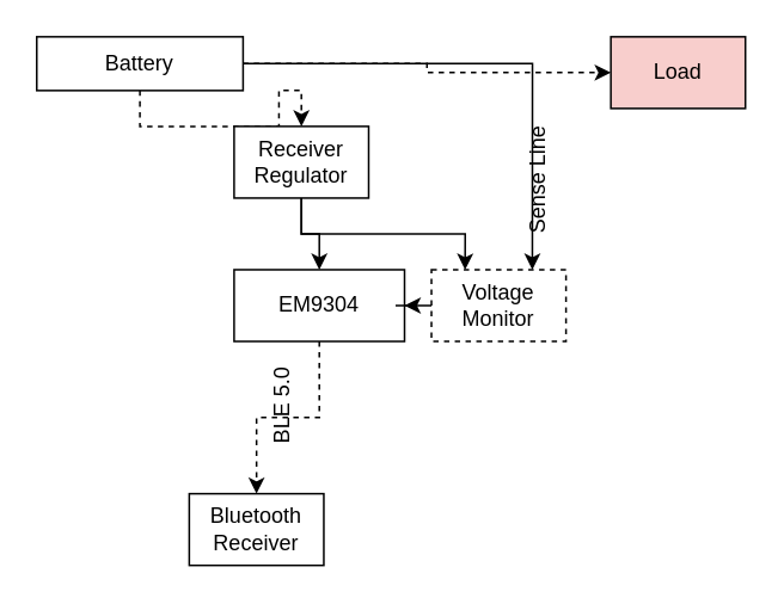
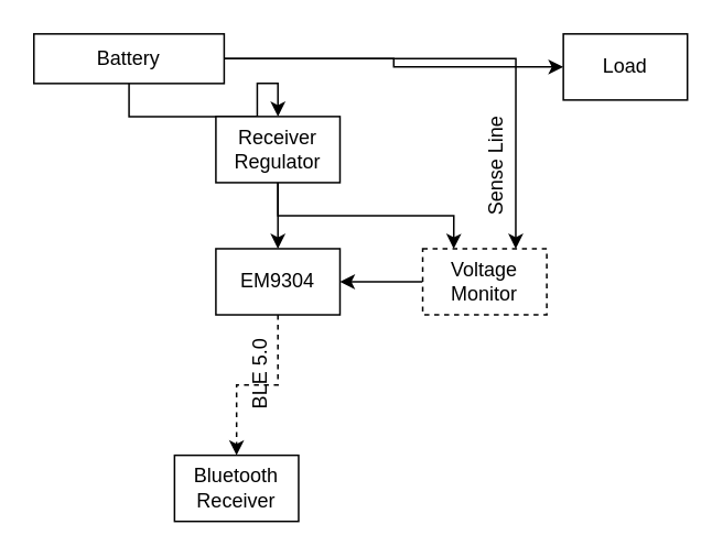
  <mxCell id="0" />
  <mxCell id="1" parent="0" />
- <mxCell id="2" style="edgeStyle=orthogonalEdgeStyle;rounded=0;orthogonalLoop=1;jettySize=auto;html=1;entryX=0;entryY=0.5;entryDx=0;entryDy=0;dashed=1;" parent="1" source="5" target="14" edge="1"><mxGeometry relative="1" as="geometry" /></mxCell>
- <mxCell id="3" style="edgeStyle=orthogonalEdgeStyle;rounded=0;orthogonalLoop=1;jettySize=auto;html=1;entryX=0.5;entryY=0;entryDx=0;entryDy=0;dashed=1;" parent="1" source="5" target="8" edge="1"><mxGeometry relative="1" as="geometry" /></mxCell>
+ <mxCell id="2" style="edgeStyle=orthogonalEdgeStyle;rounded=0;orthogonalLoop=1;jettySize=auto;html=1;entryX=0;entryY=0.5;entryDx=0;entryDy=0;" parent="1" source="5" target="14" edge="1"><mxGeometry relative="1" as="geometry" /></mxCell>
+ <mxCell id="3" style="edgeStyle=orthogonalEdgeStyle;rounded=0;orthogonalLoop=1;jettySize=auto;html=1;entryX=0.5;entryY=0;entryDx=0;entryDy=0;" parent="1" source="5" target="8" edge="1"><mxGeometry relative="1" as="geometry" /></mxCell>
  <mxCell id="4" style="edgeStyle=orthogonalEdgeStyle;rounded=0;orthogonalLoop=1;jettySize=auto;html=1;entryX=0.75;entryY=0;entryDx=0;entryDy=0;" parent="1" source="5" target="12" edge="1"><mxGeometry relative="1" as="geometry"><mxPoint x="310" y="140" as="targetPoint" /></mxGeometry></mxCell>
  <mxCell id="5" value="Battery" style="rounded=0;whiteSpace=wrap;html=1;" parent="1" vertex="1"><mxGeometry x="20" y="20" width="115" height="30" as="geometry" /></mxCell>
  <mxCell id="6" style="edgeStyle=orthogonalEdgeStyle;rounded=0;orthogonalLoop=1;jettySize=auto;html=1;entryX=0.5;entryY=0;entryDx=0;entryDy=0;" parent="1" source="8" target="10" edge="1"><mxGeometry relative="1" as="geometry" /></mxCell>
  <mxCell id="7" style="edgeStyle=orthogonalEdgeStyle;rounded=0;orthogonalLoop=1;jettySize=auto;html=1;exitX=0.5;exitY=1;exitDx=0;exitDy=0;entryX=0.25;entryY=0;entryDx=0;entryDy=0;endArrow=classic;endFill=1;" edge="1" parent="1" source="8" target="12"><mxGeometry relative="1" as="geometry" /></mxCell>
  <mxCell id="8" value="Receiver Regulator" style="rounded=0;whiteSpace=wrap;html=1;" parent="1" vertex="1"><mxGeometry x="130" y="70" width="75" height="40" as="geometry" /></mxCell>
  <mxCell id="9" style="edgeStyle=orthogonalEdgeStyle;rounded=0;orthogonalLoop=1;jettySize=auto;html=1;dashed=1;" parent="1" source="10" target="13" edge="1"><mxGeometry relative="1" as="geometry" /></mxCell>
- <mxCell id="10" value="EM9304" style="rounded=0;whiteSpace=wrap;html=1;" parent="1" vertex="1"><mxGeometry x="130" y="150" width="95" height="40" as="geometry" /></mxCell>
+ <mxCell id="10" value="EM9304" style="rounded=0;whiteSpace=wrap;html=1;" parent="1" vertex="1"><mxGeometry x="130" y="150" width="75" height="40" as="geometry" /></mxCell>
  <mxCell id="11" style="edgeStyle=orthogonalEdgeStyle;rounded=0;orthogonalLoop=1;jettySize=auto;html=1;" parent="1" source="12" target="10" edge="1"><mxGeometry relative="1" as="geometry" /></mxCell>
- <mxCell id="12" value="Voltage Monitor&lt;br&gt;" style="rounded=0;whiteSpace=wrap;html=1;dashed=1;" parent="1" vertex="1"><mxGeometry x="240" y="150" width="75" height="40" as="geometry" /></mxCell>
+ <mxCell id="12" value="Voltage Monitor&lt;br&gt;" style="rounded=0;whiteSpace=wrap;html=1;dashed=1;" parent="1" vertex="1"><mxGeometry x="255" y="150" width="75" height="40" as="geometry" /></mxCell>
  <mxCell id="13" value="Bluetooth Receiver" style="rounded=0;whiteSpace=wrap;html=1;" parent="1" vertex="1"><mxGeometry x="105" y="275" width="75" height="40" as="geometry" /></mxCell>
- <mxCell id="14" value="Load" style="rounded=0;whiteSpace=wrap;html=1;fillColor=#f8cecc;" parent="1" vertex="1"><mxGeometry x="340" y="20" width="75" height="40" as="geometry" /></mxCell>
+ <mxCell id="14" value="Load" style="rounded=0;whiteSpace=wrap;html=1;" parent="1" vertex="1"><mxGeometry x="340" y="20" width="75" height="40" as="geometry" /></mxCell>
  <mxCell id="15" value="Sense Line" style="text;html=1;strokeColor=none;fillColor=none;align=center;verticalAlign=middle;whiteSpace=wrap;rounded=0;rotation=-90;" parent="1" vertex="1"><mxGeometry x="260" y="90" width="80" height="20" as="geometry" /></mxCell>
  <mxCell id="16" value="BLE 5.0" style="text;html=1;strokeColor=none;fillColor=none;align=center;verticalAlign=middle;whiteSpace=wrap;rounded=0;rotation=-90;" parent="1" vertex="1"><mxGeometry x="122" y="216" width="70" height="20" as="geometry" /></mxCell>
